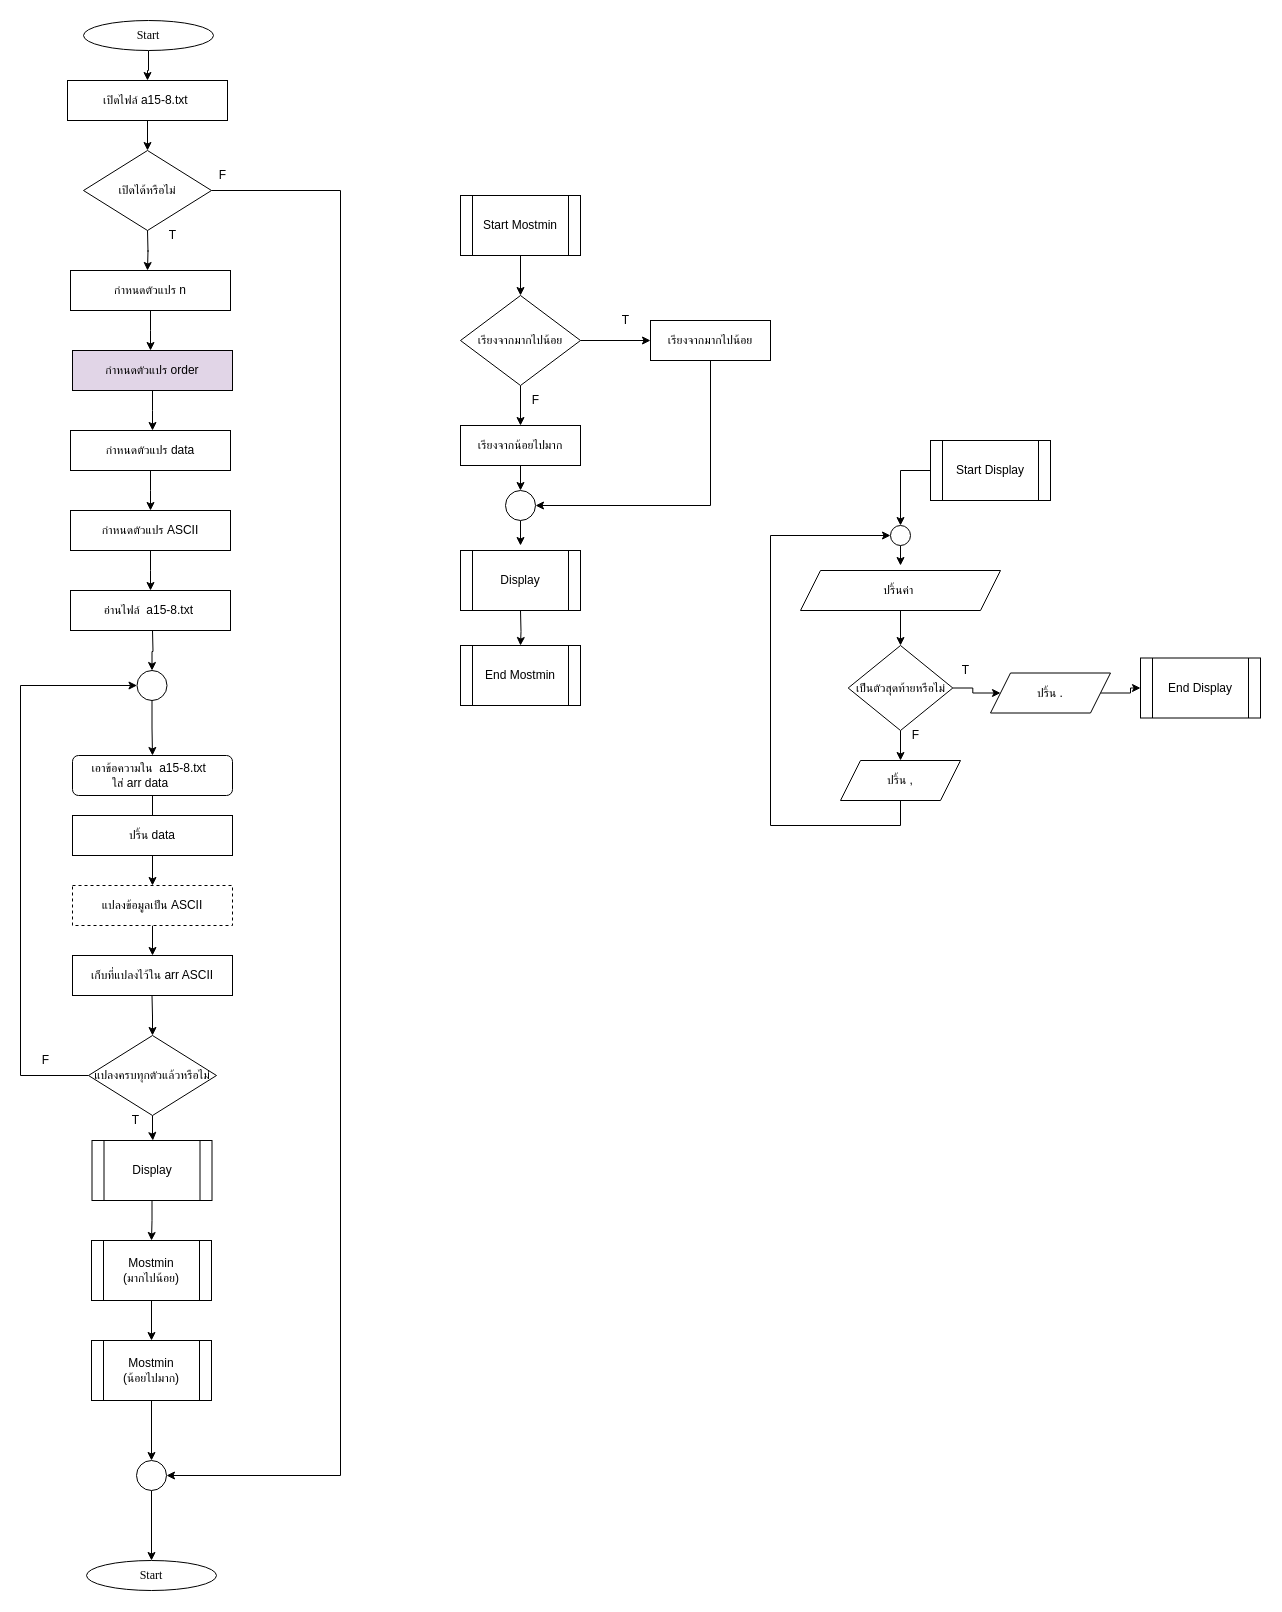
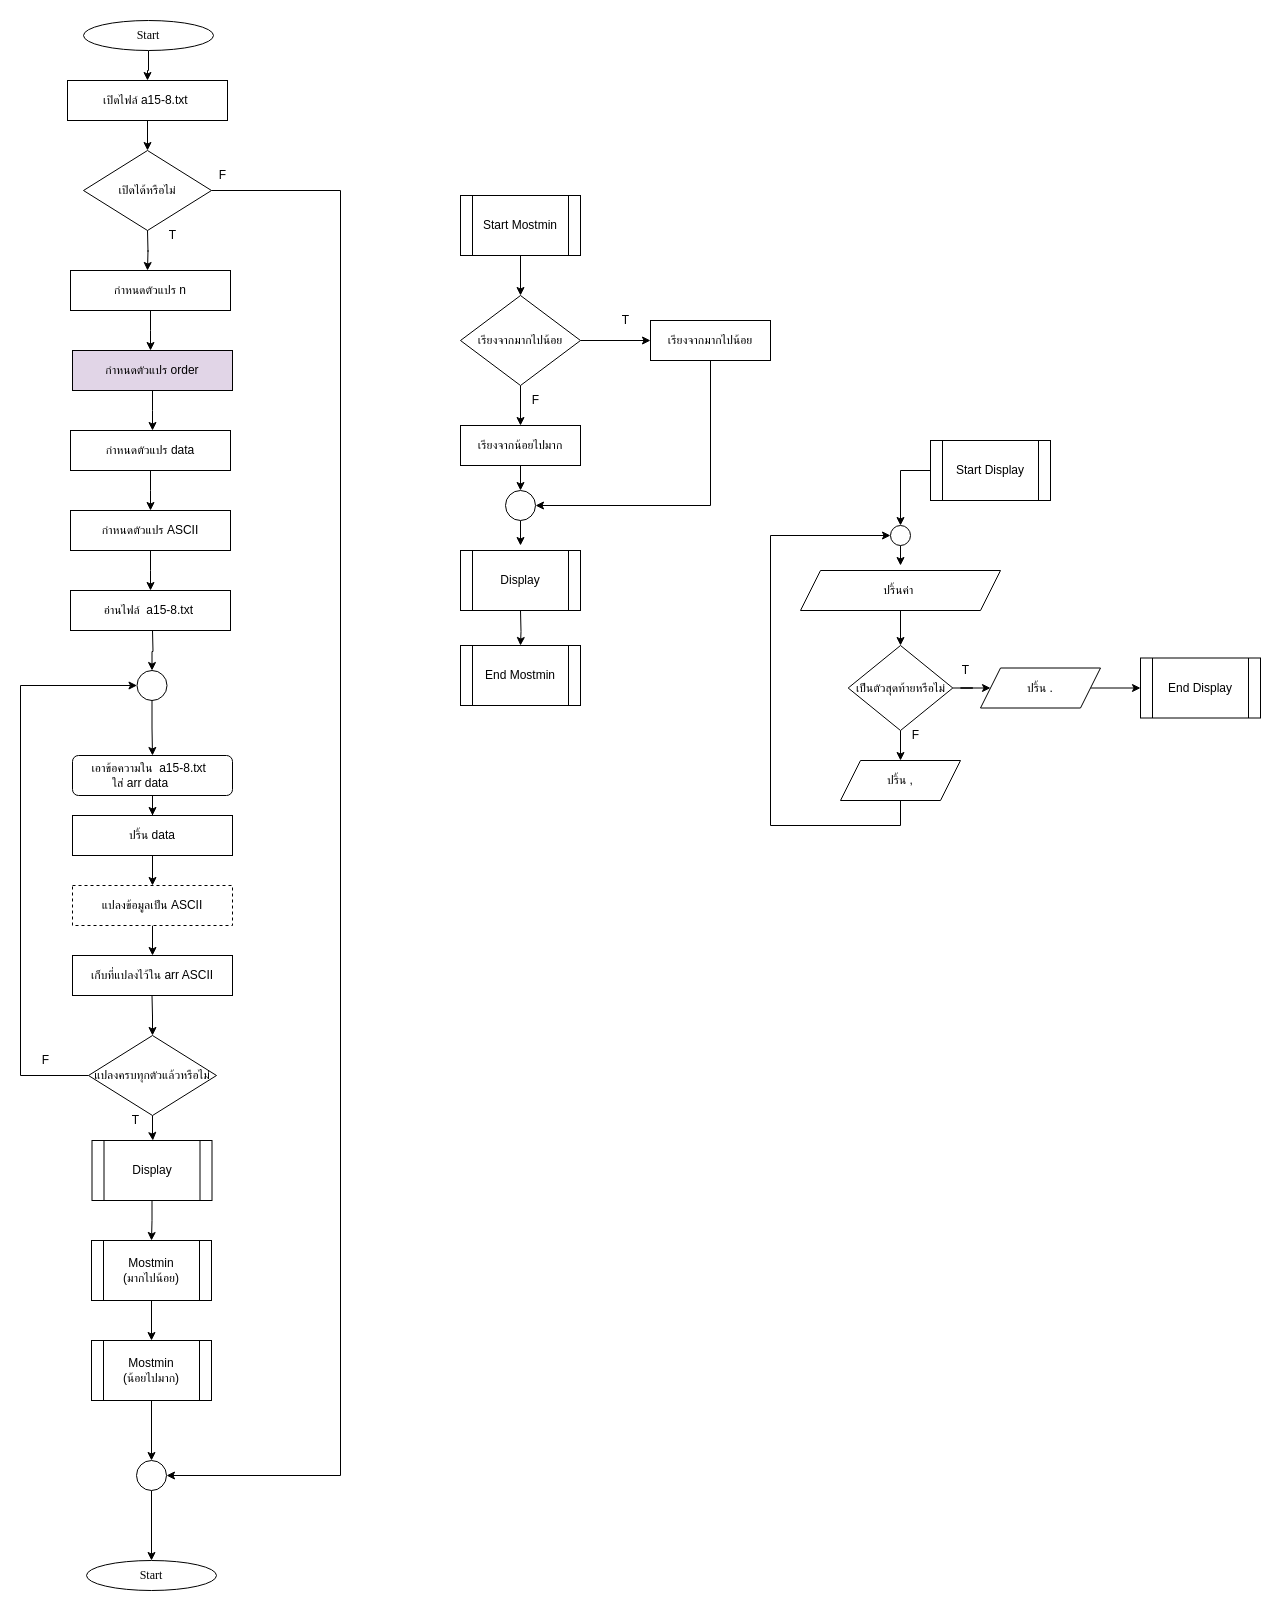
  <mxCell id="0" />
  <mxCell id="1" parent="0" />
  <mxCell id="2" value="" style="edgeStyle=orthogonalEdgeStyle;rounded=0;orthogonalLoop=1;jettySize=auto;html=1;" edge="1" parent="1" source="3" target="5"><mxGeometry relative="1" as="geometry" /></mxCell>
  <mxCell id="3" value="&lt;font data-font-src=&quot;https://fonts.googleapis.com/css?family=Sarabun&quot; face=&quot;Sarabun&quot;&gt;Start&lt;/font&gt;" style="ellipse;whiteSpace=wrap;html=1;" vertex="1" parent="1"><mxGeometry x="83" y="20" width="130" height="30" as="geometry" /></mxCell>
  <mxCell id="4" value="" style="edgeStyle=orthogonalEdgeStyle;rounded=0;orthogonalLoop=1;jettySize=auto;html=1;" edge="1" parent="1" source="5" target="7"><mxGeometry relative="1" as="geometry" /></mxCell>
  <mxCell id="5" value="เปิดไฟล์&amp;nbsp;a15-8.txt&amp;nbsp;&lt;span style=&quot;color: rgba(0, 0, 0, 0); font-family: monospace; font-size: 0px; text-align: start; text-wrap-mode: nowrap;&quot;&gt;%3CmxGraphModel%3E%3Croot%3E%3CmxCell%20id%3D%220%22%2F%3E%3CmxCell%20id%3D%221%22%20parent%3D%220%22%2F%3E%3CmxCell%20id%3D%222%22%20value%3D%22%E0%B8%81%E0%B8%B3%E0%B8%AB%E0%B8%99%E0%B8%94%E0%B8%95%E0%B8%B1%E0%B8%A7%E0%B9%81%E0%B8%9B%E0%B8%A3%20arr%22%20style%3D%22rounded%3D0%3BwhiteSpace%3Dwrap%3Bhtml%3D1%3B%22%20vertex%3D%221%22%20parent%3D%221%22%3E%3CmxGeometry%20x%3D%22-680%22%20y%3D%22-980%22%20width%3D%22160%22%20height%3D%2240%22%20as%3D%22geometry%22%2F%3E%3C%2FmxCell%3E%3C%2Froot%3E%3C%2FmxGraphModel%3E&lt;/span&gt;" style="rounded=0;whiteSpace=wrap;html=1;" vertex="1" parent="1"><mxGeometry x="67" y="80" width="160" height="40" as="geometry" /></mxCell>
  <mxCell id="6" style="edgeStyle=orthogonalEdgeStyle;rounded=0;orthogonalLoop=1;jettySize=auto;html=1;entryX=1;entryY=0.5;entryDx=0;entryDy=0;" edge="1" parent="1" source="7" target="52"><mxGeometry relative="1" as="geometry"><Array as="points"><mxPoint x="340" y="190" /><mxPoint x="340" y="1475" /></Array></mxGeometry></mxCell>
  <mxCell id="7" value="เปิดได้หรือไม่" style="rhombus;whiteSpace=wrap;html=1;" vertex="1" parent="1"><mxGeometry x="83" y="150" width="128" height="80" as="geometry" /></mxCell>
  <mxCell id="8" value="อ่านไฟล์&amp;nbsp;&amp;nbsp;a15-8.txt&amp;nbsp;" style="rounded=0;whiteSpace=wrap;html=1;" vertex="1" parent="1"><mxGeometry x="70" y="590" width="160" height="40" as="geometry" /></mxCell>
  <mxCell id="9" value="T" style="text;html=1;align=center;verticalAlign=middle;resizable=0;points=[];autosize=1;strokeColor=none;fillColor=none;" vertex="1" parent="1"><mxGeometry x="157" y="220" width="30" height="30" as="geometry" /></mxCell>
  <mxCell id="10" value="F" style="text;html=1;align=center;verticalAlign=middle;resizable=0;points=[];autosize=1;strokeColor=none;fillColor=none;" vertex="1" parent="1"><mxGeometry x="207" y="160" width="30" height="30" as="geometry" /></mxCell>
  <mxCell id="11" value="" style="edgeStyle=orthogonalEdgeStyle;rounded=0;orthogonalLoop=1;jettySize=auto;html=1;" edge="1" parent="1"><mxGeometry relative="1" as="geometry"><mxPoint x="147" y="230" as="sourcePoint" /><mxPoint x="147" y="270" as="targetPoint" /></mxGeometry></mxCell>
- <mxCell id="12" value="" style="edgeStyle=orthogonalEdgeStyle;rounded=0;orthogonalLoop=1;jettySize=auto;html=1;endArrow=none;" edge="1" parent="1" source="13" target="43"><mxGeometry relative="1" as="geometry" /></mxCell>
+ <mxCell id="12" value="" style="edgeStyle=orthogonalEdgeStyle;rounded=0;orthogonalLoop=1;jettySize=auto;html=1;" edge="1" parent="1" source="13" target="43"><mxGeometry relative="1" as="geometry" /></mxCell>
  <mxCell id="13" value="เอาข้อความใน&amp;nbsp;&amp;nbsp;a15-8.txt&amp;nbsp;&amp;nbsp;&lt;div&gt;ใส่ arr data&lt;span style=&quot;white-space: pre;&quot;&gt;&#09;&lt;/span&gt;&lt;/div&gt;" style="whiteSpace=wrap;html=1;rounded=1;" vertex="1" parent="1"><mxGeometry x="72" y="755" width="160" height="40" as="geometry" /></mxCell>
  <mxCell id="14" value="" style="edgeStyle=orthogonalEdgeStyle;rounded=0;orthogonalLoop=1;jettySize=auto;html=1;" edge="1" parent="1" target="20"><mxGeometry relative="1" as="geometry"><mxPoint x="152" y="630" as="sourcePoint" /></mxGeometry></mxCell>
  <mxCell id="15" value="" style="edgeStyle=orthogonalEdgeStyle;rounded=0;orthogonalLoop=1;jettySize=auto;html=1;" edge="1" parent="1" target="18"><mxGeometry relative="1" as="geometry"><mxPoint x="151.514" y="995" as="sourcePoint" /></mxGeometry></mxCell>
  <mxCell id="16" value="" style="edgeStyle=orthogonalEdgeStyle;rounded=0;orthogonalLoop=1;jettySize=auto;html=1;" edge="1" parent="1" source="18"><mxGeometry relative="1" as="geometry"><mxPoint x="152.381" y="1140" as="targetPoint" /></mxGeometry></mxCell>
  <mxCell id="17" style="edgeStyle=orthogonalEdgeStyle;rounded=0;orthogonalLoop=1;jettySize=auto;html=1;entryX=0;entryY=0.5;entryDx=0;entryDy=0;" edge="1" parent="1" source="18" target="20"><mxGeometry relative="1" as="geometry"><Array as="points"><mxPoint x="20" y="1075" /><mxPoint x="20" y="685" /></Array></mxGeometry></mxCell>
  <mxCell id="18" value="แปลงครบทุกตัวแล้วหรือไม่" style="rhombus;whiteSpace=wrap;html=1;" vertex="1" parent="1"><mxGeometry x="88" y="1035" width="128" height="80" as="geometry" /></mxCell>
  <mxCell id="19" value="" style="edgeStyle=orthogonalEdgeStyle;rounded=0;orthogonalLoop=1;jettySize=auto;html=1;" edge="1" parent="1" source="20" target="13"><mxGeometry relative="1" as="geometry" /></mxCell>
  <mxCell id="20" value="" style="ellipse;whiteSpace=wrap;html=1;aspect=fixed;" vertex="1" parent="1"><mxGeometry x="136.5" y="670" width="30" height="30" as="geometry" /></mxCell>
  <mxCell id="21" value="" style="edgeStyle=orthogonalEdgeStyle;rounded=0;orthogonalLoop=1;jettySize=auto;html=1;" edge="1" parent="1" source="22"><mxGeometry relative="1" as="geometry"><mxPoint x="150" y="590" as="targetPoint" /></mxGeometry></mxCell>
  <mxCell id="22" value="กำหนดตัวแปร&amp;nbsp;ASCII" style="rounded=0;whiteSpace=wrap;html=1;" vertex="1" parent="1"><mxGeometry x="70" y="510" width="160" height="40" as="geometry" /></mxCell>
  <mxCell id="23" value="" style="edgeStyle=orthogonalEdgeStyle;rounded=0;orthogonalLoop=1;jettySize=auto;html=1;" edge="1" parent="1" source="24" target="25"><mxGeometry relative="1" as="geometry" /></mxCell>
  <mxCell id="24" value="แปลงข้อมูลเป็น&amp;nbsp;ASCII" style="rounded=0;whiteSpace=wrap;html=1;dashed=1;" vertex="1" parent="1"><mxGeometry x="72" y="885" width="160" height="40" as="geometry" /></mxCell>
  <mxCell id="25" value="เก็บที่แปลงไว้ใน arr ASCII" style="rounded=0;whiteSpace=wrap;html=1;" vertex="1" parent="1"><mxGeometry x="72" y="955" width="160" height="40" as="geometry" /></mxCell>
  <mxCell id="26" style="edgeStyle=orthogonalEdgeStyle;rounded=0;orthogonalLoop=1;jettySize=auto;html=1;exitX=0.5;exitY=1;exitDx=0;exitDy=0;" edge="1" parent="1" source="24" target="24"><mxGeometry relative="1" as="geometry" /></mxCell>
  <mxCell id="27" value="" style="edgeStyle=orthogonalEdgeStyle;rounded=0;orthogonalLoop=1;jettySize=auto;html=1;" edge="1" parent="1" source="28" target="33"><mxGeometry relative="1" as="geometry" /></mxCell>
  <mxCell id="28" value="Start Mostmin" style="shape=process;whiteSpace=wrap;html=1;backgroundOutline=1;" vertex="1" parent="1"><mxGeometry x="460" y="195" width="120" height="60" as="geometry" /></mxCell>
  <mxCell id="29" style="edgeStyle=orthogonalEdgeStyle;rounded=0;orthogonalLoop=1;jettySize=auto;html=1;entryX=1;entryY=0.5;entryDx=0;entryDy=0;" edge="1" parent="1" source="30" target="38"><mxGeometry relative="1" as="geometry"><mxPoint x="700" y="445" as="targetPoint" /><Array as="points"><mxPoint x="710" y="505" /></Array></mxGeometry></mxCell>
  <mxCell id="30" value="เรียงจากมากไปน้อย" style="rounded=0;whiteSpace=wrap;html=1;" vertex="1" parent="1"><mxGeometry x="650" y="320" width="120" height="40" as="geometry" /></mxCell>
  <mxCell id="31" value="" style="edgeStyle=orthogonalEdgeStyle;rounded=0;orthogonalLoop=1;jettySize=auto;html=1;" edge="1" parent="1" source="33" target="30"><mxGeometry relative="1" as="geometry" /></mxCell>
  <mxCell id="32" value="" style="edgeStyle=orthogonalEdgeStyle;rounded=0;orthogonalLoop=1;jettySize=auto;html=1;" edge="1" parent="1" source="33" target="35"><mxGeometry relative="1" as="geometry" /></mxCell>
  <mxCell id="33" value="เรียงจากมากไปน้อย" style="rhombus;whiteSpace=wrap;html=1;" vertex="1" parent="1"><mxGeometry x="460" y="295" width="120" height="90" as="geometry" /></mxCell>
  <mxCell id="34" value="" style="edgeStyle=orthogonalEdgeStyle;rounded=0;orthogonalLoop=1;jettySize=auto;html=1;" edge="1" parent="1" source="35" target="38"><mxGeometry relative="1" as="geometry" /></mxCell>
  <mxCell id="35" value="เรียงจากน้อยไปมาก" style="rounded=0;whiteSpace=wrap;html=1;" vertex="1" parent="1"><mxGeometry x="460" y="425" width="120" height="40" as="geometry" /></mxCell>
  <mxCell id="36" value="" style="edgeStyle=orthogonalEdgeStyle;rounded=0;orthogonalLoop=1;jettySize=auto;html=1;" edge="1" parent="1" target="41"><mxGeometry relative="1" as="geometry"><mxPoint x="520" y="610" as="sourcePoint" /></mxGeometry></mxCell>
  <mxCell id="37" value="" style="edgeStyle=orthogonalEdgeStyle;rounded=0;orthogonalLoop=1;jettySize=auto;html=1;" edge="1" parent="1" source="38"><mxGeometry relative="1" as="geometry"><mxPoint x="520" y="545" as="targetPoint" /></mxGeometry></mxCell>
  <mxCell id="38" value="" style="ellipse;whiteSpace=wrap;html=1;aspect=fixed;" vertex="1" parent="1"><mxGeometry x="505" y="490" width="30" height="30" as="geometry" /></mxCell>
  <mxCell id="39" value="T" style="text;html=1;align=center;verticalAlign=middle;resizable=0;points=[];autosize=1;strokeColor=none;fillColor=none;" vertex="1" parent="1"><mxGeometry x="610" y="305" width="30" height="30" as="geometry" /></mxCell>
  <mxCell id="40" value="F" style="text;html=1;align=center;verticalAlign=middle;resizable=0;points=[];autosize=1;strokeColor=none;fillColor=none;" vertex="1" parent="1"><mxGeometry x="520" y="385" width="30" height="30" as="geometry" /></mxCell>
  <mxCell id="41" value="End Mostmin" style="shape=process;whiteSpace=wrap;html=1;backgroundOutline=1;" vertex="1" parent="1"><mxGeometry x="460" y="645" width="120" height="60" as="geometry" /></mxCell>
  <mxCell id="42" style="edgeStyle=orthogonalEdgeStyle;rounded=0;orthogonalLoop=1;jettySize=auto;html=1;entryX=0.5;entryY=0;entryDx=0;entryDy=0;" edge="1" parent="1" source="43" target="24"><mxGeometry relative="1" as="geometry" /></mxCell>
  <mxCell id="43" value="ปริ้น data" style="rounded=0;whiteSpace=wrap;html=1;" vertex="1" parent="1"><mxGeometry x="72" y="815" width="160" height="40" as="geometry" /></mxCell>
  <mxCell id="44" value="T" style="text;html=1;align=center;verticalAlign=middle;resizable=0;points=[];autosize=1;strokeColor=none;fillColor=none;" vertex="1" parent="1"><mxGeometry x="120" y="1105" width="30" height="30" as="geometry" /></mxCell>
  <mxCell id="45" value="F" style="text;html=1;align=center;verticalAlign=middle;resizable=0;points=[];autosize=1;strokeColor=none;fillColor=none;" vertex="1" parent="1"><mxGeometry x="30" y="1045" width="30" height="30" as="geometry" /></mxCell>
  <mxCell id="46" value="" style="edgeStyle=orthogonalEdgeStyle;rounded=0;orthogonalLoop=1;jettySize=auto;html=1;" edge="1" parent="1" source="47" target="49"><mxGeometry relative="1" as="geometry" /></mxCell>
  <mxCell id="47" value="Mostmin&lt;div&gt;(มากไปน้อย)&lt;/div&gt;" style="shape=process;whiteSpace=wrap;html=1;backgroundOutline=1;" vertex="1" parent="1"><mxGeometry x="91" y="1240" width="120" height="60" as="geometry" /></mxCell>
  <mxCell id="48" value="" style="edgeStyle=orthogonalEdgeStyle;rounded=0;orthogonalLoop=1;jettySize=auto;html=1;" edge="1" parent="1" source="49" target="52"><mxGeometry relative="1" as="geometry" /></mxCell>
  <mxCell id="49" value="Mostmin&lt;div&gt;(น้อยไปมาก)&lt;/div&gt;" style="shape=process;whiteSpace=wrap;html=1;backgroundOutline=1;" vertex="1" parent="1"><mxGeometry x="91" y="1340" width="120" height="60" as="geometry" /></mxCell>
  <mxCell id="50" value="&lt;font data-font-src=&quot;https://fonts.googleapis.com/css?family=Sarabun&quot; face=&quot;Sarabun&quot;&gt;Start&lt;/font&gt;" style="ellipse;whiteSpace=wrap;html=1;" vertex="1" parent="1"><mxGeometry x="86" y="1560" width="130" height="30" as="geometry" /></mxCell>
  <mxCell id="51" value="" style="edgeStyle=orthogonalEdgeStyle;rounded=0;orthogonalLoop=1;jettySize=auto;html=1;" edge="1" parent="1" source="52" target="50"><mxGeometry relative="1" as="geometry" /></mxCell>
  <mxCell id="52" value="" style="ellipse;whiteSpace=wrap;html=1;aspect=fixed;" vertex="1" parent="1"><mxGeometry x="136" y="1460" width="30" height="30" as="geometry" /></mxCell>
  <mxCell id="53" value="" style="edgeStyle=orthogonalEdgeStyle;rounded=0;orthogonalLoop=1;jettySize=auto;html=1;" edge="1" parent="1" source="54" target="68"><mxGeometry relative="1" as="geometry" /></mxCell>
  <mxCell id="54" value="Start Display" style="shape=process;whiteSpace=wrap;html=1;backgroundOutline=1;" vertex="1" parent="1"><mxGeometry x="930" y="440" width="120" height="60" as="geometry" /></mxCell>
  <mxCell id="55" value="End Display" style="shape=process;whiteSpace=wrap;html=1;backgroundOutline=1;" vertex="1" parent="1"><mxGeometry x="1140" y="657.5" width="120" height="60" as="geometry" /></mxCell>
  <mxCell id="56" value="" style="edgeStyle=orthogonalEdgeStyle;rounded=0;orthogonalLoop=1;jettySize=auto;html=1;" edge="1" parent="1" source="57" target="66"><mxGeometry relative="1" as="geometry" /></mxCell>
  <mxCell id="57" value="ปริ้นค่า&amp;nbsp;" style="rounded=0;whiteSpace=wrap;html=1;shape=parallelogram;perimeter=parallelogramPerimeter;fixedSize=1;" vertex="1" parent="1"><mxGeometry x="800" y="570" width="200" height="40" as="geometry" /></mxCell>
  <mxCell id="58" value="" style="edgeStyle=orthogonalEdgeStyle;rounded=0;orthogonalLoop=1;jettySize=auto;html=1;" edge="1" parent="1" source="59"><mxGeometry relative="1" as="geometry"><mxPoint x="150" y="510" as="targetPoint" /></mxGeometry></mxCell>
  <mxCell id="59" value="กำหนดตัวแปร&amp;nbsp;data" style="rounded=0;whiteSpace=wrap;html=1;" vertex="1" parent="1"><mxGeometry x="70" y="430" width="160" height="40" as="geometry" /></mxCell>
  <mxCell id="60" value="" style="edgeStyle=orthogonalEdgeStyle;rounded=0;orthogonalLoop=1;jettySize=auto;html=1;" edge="1" parent="1" source="61"><mxGeometry relative="1" as="geometry"><mxPoint x="152" y="430" as="targetPoint" /></mxGeometry></mxCell>
  <mxCell id="61" value="กำหนดตัวแปร&amp;nbsp;order" style="rounded=0;whiteSpace=wrap;html=1;fillColor=#e1d5e7;" vertex="1" parent="1"><mxGeometry x="72" y="350" width="160" height="40" as="geometry" /></mxCell>
  <mxCell id="62" value="กำหนดตัวแปร&amp;nbsp;n" style="rounded=0;whiteSpace=wrap;html=1;" vertex="1" parent="1"><mxGeometry x="70" y="270" width="160" height="40" as="geometry" /></mxCell>
  <mxCell id="63" value="" style="edgeStyle=orthogonalEdgeStyle;rounded=0;orthogonalLoop=1;jettySize=auto;html=1;" edge="1" parent="1" source="62"><mxGeometry relative="1" as="geometry"><mxPoint x="150" y="350" as="targetPoint" /></mxGeometry></mxCell>
  <mxCell id="64" value="" style="edgeStyle=orthogonalEdgeStyle;rounded=0;orthogonalLoop=1;jettySize=auto;html=1;" edge="1" parent="1" source="66" target="70"><mxGeometry relative="1" as="geometry" /></mxCell>
  <mxCell id="65" value="" style="edgeStyle=orthogonalEdgeStyle;rounded=0;orthogonalLoop=1;jettySize=auto;html=1;" edge="1" parent="1" source="66" target="72"><mxGeometry relative="1" as="geometry" /></mxCell>
  <mxCell id="66" value="เป็นตัวสุดท้ายหรือไม่" style="rhombus;whiteSpace=wrap;html=1;" vertex="1" parent="1"><mxGeometry x="847.69" y="645" width="104.62" height="85" as="geometry" /></mxCell>
  <mxCell id="67" style="edgeStyle=orthogonalEdgeStyle;rounded=0;orthogonalLoop=1;jettySize=auto;html=1;" edge="1" parent="1" source="68"><mxGeometry relative="1" as="geometry"><mxPoint x="900" y="565" as="targetPoint" /></mxGeometry></mxCell>
  <mxCell id="68" value="" style="ellipse;whiteSpace=wrap;html=1;aspect=fixed;" vertex="1" parent="1"><mxGeometry x="890" y="525" width="20" height="20" as="geometry" /></mxCell>
  <mxCell id="69" value="" style="edgeStyle=orthogonalEdgeStyle;rounded=0;orthogonalLoop=1;jettySize=auto;html=1;" edge="1" parent="1" source="70" target="55"><mxGeometry relative="1" as="geometry" /></mxCell>
- <mxCell id="70" value="ปริ้น ." style="rounded=0;whiteSpace=wrap;html=1;shape=parallelogram;perimeter=parallelogramPerimeter;fixedSize=1;" vertex="1" parent="1"><mxGeometry x="990" y="672.5" width="120" height="40" as="geometry" /></mxCell>
+ <mxCell id="70" value="ปริ้น ." style="rounded=0;whiteSpace=wrap;html=1;shape=parallelogram;perimeter=parallelogramPerimeter;fixedSize=1;" vertex="1" parent="1"><mxGeometry x="980" y="667.5" width="120" height="40" as="geometry" /></mxCell>
  <mxCell id="71" style="edgeStyle=orthogonalEdgeStyle;rounded=0;orthogonalLoop=1;jettySize=auto;html=1;entryX=0;entryY=0.5;entryDx=0;entryDy=0;" edge="1" parent="1" source="72" target="68"><mxGeometry relative="1" as="geometry"><Array as="points"><mxPoint x="900" y="825" /><mxPoint x="770" y="825" /><mxPoint x="770" y="535" /></Array></mxGeometry></mxCell>
  <mxCell id="72" value="ปริ้น ," style="rounded=0;whiteSpace=wrap;html=1;shape=parallelogram;perimeter=parallelogramPerimeter;fixedSize=1;" vertex="1" parent="1"><mxGeometry x="840" y="760" width="120" height="40" as="geometry" /></mxCell>
  <mxCell id="73" value="T" style="text;html=1;align=center;verticalAlign=middle;resizable=0;points=[];autosize=1;strokeColor=none;fillColor=none;" vertex="1" parent="1"><mxGeometry x="950" y="655" width="30" height="30" as="geometry" /></mxCell>
  <mxCell id="74" value="F" style="text;html=1;align=center;verticalAlign=middle;resizable=0;points=[];autosize=1;strokeColor=none;fillColor=none;" vertex="1" parent="1"><mxGeometry x="900" y="720" width="30" height="30" as="geometry" /></mxCell>
  <mxCell id="75" value="Display" style="shape=process;whiteSpace=wrap;html=1;backgroundOutline=1;" vertex="1" parent="1"><mxGeometry x="460" y="550" width="120" height="60" as="geometry" /></mxCell>
  <mxCell id="76" value="" style="edgeStyle=orthogonalEdgeStyle;rounded=0;orthogonalLoop=1;jettySize=auto;html=1;" edge="1" parent="1" source="77" target="47"><mxGeometry relative="1" as="geometry" /></mxCell>
  <mxCell id="77" value="Display" style="shape=process;whiteSpace=wrap;html=1;backgroundOutline=1;" vertex="1" parent="1"><mxGeometry x="91.5" y="1140" width="120" height="60" as="geometry" /></mxCell>
